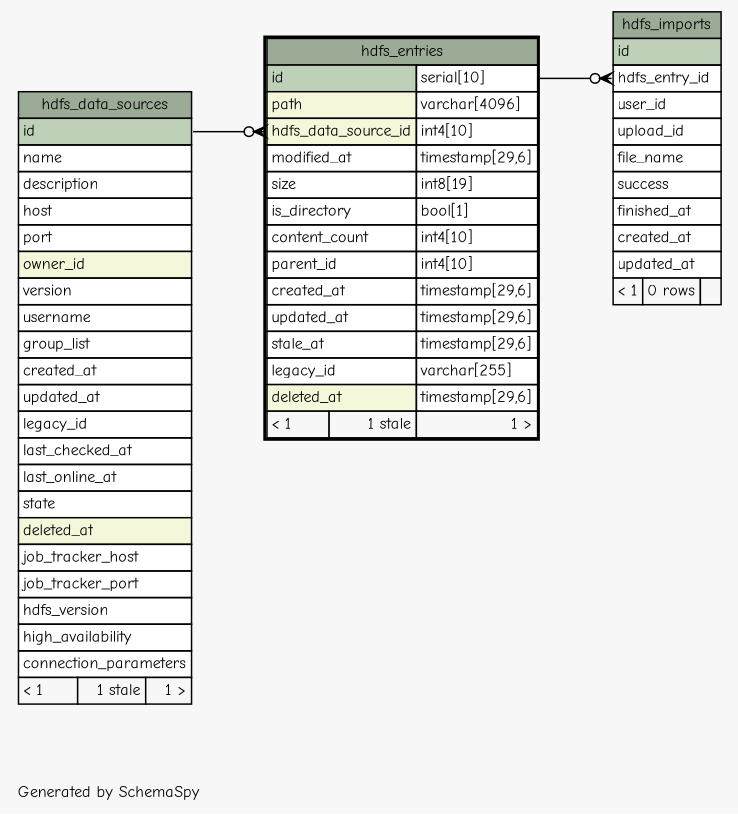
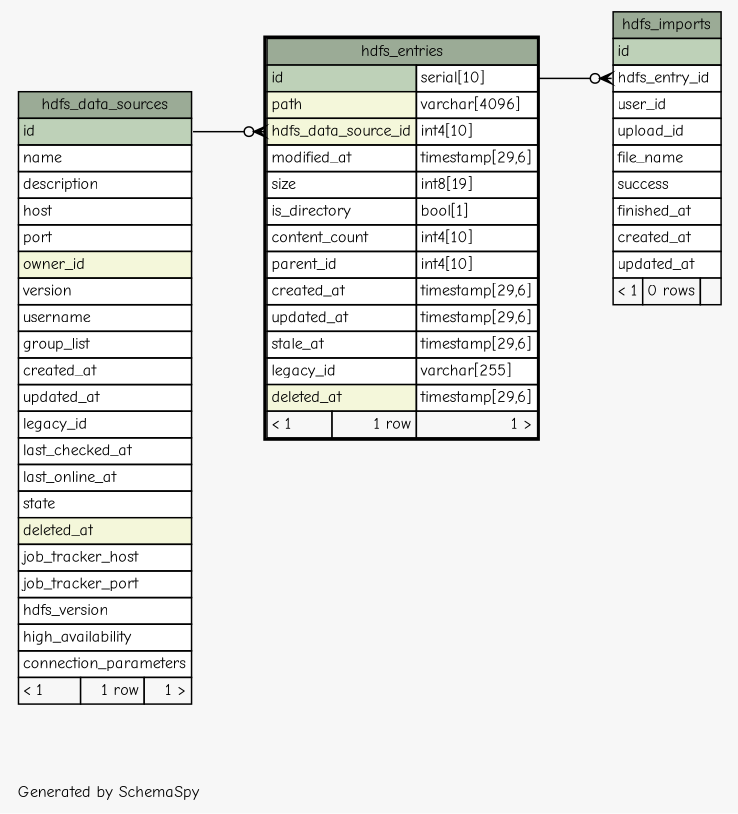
  digraph {
    bgcolor="#f7f7f7"
    fontname="Comic Neue"
    fontsize=11
    label="\nGenerated by SchemaSpy"
    labeljust=l
    nodesep=0.18
    rankdir=RL
    ranksep=0.46
    node [fontname="Comic Neue" fontsize=11 shape=plaintext]
    edge [arrowhead=none arrowsize=0.8 arrowtail=crowodot dir=back fontname="Comic Neue"]
-   n1 [label=<     <TABLE BORDER="0" CELLBORDER="1" CELLSPACING="0" BGCOLOR="#ffffff">       <TR><TD COLSPAN="3" BGCOLOR="#9bab96" ALIGN="CENTER">hdfs_data_sources</TD></TR>       <TR><TD PORT="id" COLSPAN="3" BGCOLOR="#bed1b8" ALIGN="LEFT">id</TD></TR>       <TR><TD PORT="name" COLSPAN="3" ALIGN="LEFT">name</TD></TR>       <TR><TD PORT="description" COLSPAN="3" ALIGN="LEFT">description</TD></TR>       <TR><TD PORT="host" COLSPAN="3" ALIGN="LEFT">host</TD></TR>       <TR><TD PORT="port" COLSPAN="3" ALIGN="LEFT">port</TD></TR>       <TR><TD PORT="owner_id" COLSPAN="3" BGCOLOR="#f4f7da" ALIGN="LEFT">owner_id</TD></TR>       <TR><TD PORT="version" COLSPAN="3" ALIGN="LEFT">version</TD></TR>       <TR><TD PORT="username" COLSPAN="3" ALIGN="LEFT">username</TD></TR>       <TR><TD PORT="group_list" COLSPAN="3" ALIGN="LEFT">group_list</TD></TR>       <TR><TD PORT="created_at" COLSPAN="3" ALIGN="LEFT">created_at</TD></TR>       <TR><TD PORT="updated_at" COLSPAN="3" ALIGN="LEFT">updated_at</TD></TR>       <TR><TD PORT="legacy_id" COLSPAN="3" ALIGN="LEFT">legacy_id</TD></TR>       <TR><TD PORT="last_checked_at" COLSPAN="3" ALIGN="LEFT">last_checked_at</TD></TR>       <TR><TD PORT="last_online_at" COLSPAN="3" ALIGN="LEFT">last_online_at</TD></TR>       <TR><TD PORT="state" COLSPAN="3" ALIGN="LEFT">state</TD></TR>       <TR><TD PORT="deleted_at" COLSPAN="3" BGCOLOR="#f4f7da" ALIGN="LEFT">deleted_at</TD></TR>       <TR><TD PORT="job_tracker_host" COLSPAN="3" ALIGN="LEFT">job_tracker_host</TD></TR>       <TR><TD PORT="job_tracker_port" COLSPAN="3" ALIGN="LEFT">job_tracker_port</TD></TR>       <TR><TD PORT="hdfs_version" COLSPAN="3" ALIGN="LEFT">hdfs_version</TD></TR>       <TR><TD PORT="high_availability" COLSPAN="3" ALIGN="LEFT">high_availability</TD></TR>       <TR><TD PORT="connection_parameters" COLSPAN="3" ALIGN="LEFT">connection_parameters</TD></TR>       <TR><TD ALIGN="LEFT" BGCOLOR="#f7f7f7">&lt; 1</TD><TD ALIGN="RIGHT" BGCOLOR="#f7f7f7">1 stale</TD><TD ALIGN="RIGHT" BGCOLOR="#f7f7f7">1 &gt;</TD></TR>     </TABLE>>]
-   n2 [label=<     <TABLE BORDER="2" CELLBORDER="1" CELLSPACING="0" BGCOLOR="#ffffff">       <TR><TD COLSPAN="3" BGCOLOR="#9bab96" ALIGN="CENTER">hdfs_entries</TD></TR>       <TR><TD PORT="id" COLSPAN="2" BGCOLOR="#bed1b8" ALIGN="LEFT">id</TD><TD PORT="id.type" ALIGN="LEFT">serial[10]</TD></TR>       <TR><TD PORT="path" COLSPAN="2" BGCOLOR="#f4f7da" ALIGN="LEFT">path</TD><TD PORT="path.type" ALIGN="LEFT">varchar[4096]</TD></TR>       <TR><TD PORT="hdfs_data_source_id" COLSPAN="2" BGCOLOR="#f4f7da" ALIGN="LEFT">hdfs_data_source_id</TD><TD PORT="hdfs_data_source_id.type" ALIGN="LEFT">int4[10]</TD></TR>       <TR><TD PORT="modified_at" COLSPAN="2" ALIGN="LEFT">modified_at</TD><TD PORT="modified_at.type" ALIGN="LEFT">timestamp[29,6]</TD></TR>       <TR><TD PORT="size" COLSPAN="2" ALIGN="LEFT">size</TD><TD PORT="size.type" ALIGN="LEFT">int8[19]</TD></TR>       <TR><TD PORT="is_directory" COLSPAN="2" ALIGN="LEFT">is_directory</TD><TD PORT="is_directory.type" ALIGN="LEFT">bool[1]</TD></TR>       <TR><TD PORT="content_count" COLSPAN="2" ALIGN="LEFT">content_count</TD><TD PORT="content_count.type" ALIGN="LEFT">int4[10]</TD></TR>       <TR><TD PORT="parent_id" COLSPAN="2" ALIGN="LEFT">parent_id</TD><TD PORT="parent_id.type" ALIGN="LEFT">int4[10]</TD></TR>       <TR><TD PORT="created_at" COLSPAN="2" ALIGN="LEFT">created_at</TD><TD PORT="created_at.type" ALIGN="LEFT">timestamp[29,6]</TD></TR>       <TR><TD PORT="updated_at" COLSPAN="2" ALIGN="LEFT">updated_at</TD><TD PORT="updated_at.type" ALIGN="LEFT">timestamp[29,6]</TD></TR>       <TR><TD PORT="stale_at" COLSPAN="2" ALIGN="LEFT">stale_at</TD><TD PORT="stale_at.type" ALIGN="LEFT">timestamp[29,6]</TD></TR>       <TR><TD PORT="legacy_id" COLSPAN="2" ALIGN="LEFT">legacy_id</TD><TD PORT="legacy_id.type" ALIGN="LEFT">varchar[255]</TD></TR>       <TR><TD PORT="deleted_at" COLSPAN="2" BGCOLOR="#f4f7da" ALIGN="LEFT">deleted_at</TD><TD PORT="deleted_at.type" ALIGN="LEFT">timestamp[29,6]</TD></TR>       <TR><TD ALIGN="LEFT" BGCOLOR="#f7f7f7">&lt; 1</TD><TD ALIGN="RIGHT" BGCOLOR="#f7f7f7">1 stale</TD><TD ALIGN="RIGHT" BGCOLOR="#f7f7f7">1 &gt;</TD></TR>     </TABLE>>]
+   n1 [label=<     <TABLE BORDER="0" CELLBORDER="1" CELLSPACING="0" BGCOLOR="#ffffff">       <TR><TD COLSPAN="3" BGCOLOR="#9bab96" ALIGN="CENTER">hdfs_data_sources</TD></TR>       <TR><TD PORT="id" COLSPAN="3" BGCOLOR="#bed1b8" ALIGN="LEFT">id</TD></TR>       <TR><TD PORT="name" COLSPAN="3" ALIGN="LEFT">name</TD></TR>       <TR><TD PORT="description" COLSPAN="3" ALIGN="LEFT">description</TD></TR>       <TR><TD PORT="host" COLSPAN="3" ALIGN="LEFT">host</TD></TR>       <TR><TD PORT="port" COLSPAN="3" ALIGN="LEFT">port</TD></TR>       <TR><TD PORT="owner_id" COLSPAN="3" BGCOLOR="#f4f7da" ALIGN="LEFT">owner_id</TD></TR>       <TR><TD PORT="version" COLSPAN="3" ALIGN="LEFT">version</TD></TR>       <TR><TD PORT="username" COLSPAN="3" ALIGN="LEFT">username</TD></TR>       <TR><TD PORT="group_list" COLSPAN="3" ALIGN="LEFT">group_list</TD></TR>       <TR><TD PORT="created_at" COLSPAN="3" ALIGN="LEFT">created_at</TD></TR>       <TR><TD PORT="updated_at" COLSPAN="3" ALIGN="LEFT">updated_at</TD></TR>       <TR><TD PORT="legacy_id" COLSPAN="3" ALIGN="LEFT">legacy_id</TD></TR>       <TR><TD PORT="last_checked_at" COLSPAN="3" ALIGN="LEFT">last_checked_at</TD></TR>       <TR><TD PORT="last_online_at" COLSPAN="3" ALIGN="LEFT">last_online_at</TD></TR>       <TR><TD PORT="state" COLSPAN="3" ALIGN="LEFT">state</TD></TR>       <TR><TD PORT="deleted_at" COLSPAN="3" BGCOLOR="#f4f7da" ALIGN="LEFT">deleted_at</TD></TR>       <TR><TD PORT="job_tracker_host" COLSPAN="3" ALIGN="LEFT">job_tracker_host</TD></TR>       <TR><TD PORT="job_tracker_port" COLSPAN="3" ALIGN="LEFT">job_tracker_port</TD></TR>       <TR><TD PORT="hdfs_version" COLSPAN="3" ALIGN="LEFT">hdfs_version</TD></TR>       <TR><TD PORT="high_availability" COLSPAN="3" ALIGN="LEFT">high_availability</TD></TR>       <TR><TD PORT="connection_parameters" COLSPAN="3" ALIGN="LEFT">connection_parameters</TD></TR>       <TR><TD ALIGN="LEFT" BGCOLOR="#f7f7f7">&lt; 1</TD><TD ALIGN="RIGHT" BGCOLOR="#f7f7f7">1 row</TD><TD ALIGN="RIGHT" BGCOLOR="#f7f7f7">1 &gt;</TD></TR>     </TABLE>>]
+   n2 [label=<     <TABLE BORDER="2" CELLBORDER="1" CELLSPACING="0" BGCOLOR="#ffffff">       <TR><TD COLSPAN="3" BGCOLOR="#9bab96" ALIGN="CENTER">hdfs_entries</TD></TR>       <TR><TD PORT="id" COLSPAN="2" BGCOLOR="#bed1b8" ALIGN="LEFT">id</TD><TD PORT="id.type" ALIGN="LEFT">serial[10]</TD></TR>       <TR><TD PORT="path" COLSPAN="2" BGCOLOR="#f4f7da" ALIGN="LEFT">path</TD><TD PORT="path.type" ALIGN="LEFT">varchar[4096]</TD></TR>       <TR><TD PORT="hdfs_data_source_id" COLSPAN="2" BGCOLOR="#f4f7da" ALIGN="LEFT">hdfs_data_source_id</TD><TD PORT="hdfs_data_source_id.type" ALIGN="LEFT">int4[10]</TD></TR>       <TR><TD PORT="modified_at" COLSPAN="2" ALIGN="LEFT">modified_at</TD><TD PORT="modified_at.type" ALIGN="LEFT">timestamp[29,6]</TD></TR>       <TR><TD PORT="size" COLSPAN="2" ALIGN="LEFT">size</TD><TD PORT="size.type" ALIGN="LEFT">int8[19]</TD></TR>       <TR><TD PORT="is_directory" COLSPAN="2" ALIGN="LEFT">is_directory</TD><TD PORT="is_directory.type" ALIGN="LEFT">bool[1]</TD></TR>       <TR><TD PORT="content_count" COLSPAN="2" ALIGN="LEFT">content_count</TD><TD PORT="content_count.type" ALIGN="LEFT">int4[10]</TD></TR>       <TR><TD PORT="parent_id" COLSPAN="2" ALIGN="LEFT">parent_id</TD><TD PORT="parent_id.type" ALIGN="LEFT">int4[10]</TD></TR>       <TR><TD PORT="created_at" COLSPAN="2" ALIGN="LEFT">created_at</TD><TD PORT="created_at.type" ALIGN="LEFT">timestamp[29,6]</TD></TR>       <TR><TD PORT="updated_at" COLSPAN="2" ALIGN="LEFT">updated_at</TD><TD PORT="updated_at.type" ALIGN="LEFT">timestamp[29,6]</TD></TR>       <TR><TD PORT="stale_at" COLSPAN="2" ALIGN="LEFT">stale_at</TD><TD PORT="stale_at.type" ALIGN="LEFT">timestamp[29,6]</TD></TR>       <TR><TD PORT="legacy_id" COLSPAN="2" ALIGN="LEFT">legacy_id</TD><TD PORT="legacy_id.type" ALIGN="LEFT">varchar[255]</TD></TR>       <TR><TD PORT="deleted_at" COLSPAN="2" BGCOLOR="#f4f7da" ALIGN="LEFT">deleted_at</TD><TD PORT="deleted_at.type" ALIGN="LEFT">timestamp[29,6]</TD></TR>       <TR><TD ALIGN="LEFT" BGCOLOR="#f7f7f7">&lt; 1</TD><TD ALIGN="RIGHT" BGCOLOR="#f7f7f7">1 row</TD><TD ALIGN="RIGHT" BGCOLOR="#f7f7f7">1 &gt;</TD></TR>     </TABLE>>]
    n3 [label=<     <TABLE BORDER="0" CELLBORDER="1" CELLSPACING="0" BGCOLOR="#ffffff">       <TR><TD COLSPAN="3" BGCOLOR="#9bab96" ALIGN="CENTER">hdfs_imports</TD></TR>       <TR><TD PORT="id" COLSPAN="3" BGCOLOR="#bed1b8" ALIGN="LEFT">id</TD></TR>       <TR><TD PORT="hdfs_entry_id" COLSPAN="3" ALIGN="LEFT">hdfs_entry_id</TD></TR>       <TR><TD PORT="user_id" COLSPAN="3" ALIGN="LEFT">user_id</TD></TR>       <TR><TD PORT="upload_id" COLSPAN="3" ALIGN="LEFT">upload_id</TD></TR>       <TR><TD PORT="file_name" COLSPAN="3" ALIGN="LEFT">file_name</TD></TR>       <TR><TD PORT="success" COLSPAN="3" ALIGN="LEFT">success</TD></TR>       <TR><TD PORT="finished_at" COLSPAN="3" ALIGN="LEFT">finished_at</TD></TR>       <TR><TD PORT="created_at" COLSPAN="3" ALIGN="LEFT">created_at</TD></TR>       <TR><TD PORT="updated_at" COLSPAN="3" ALIGN="LEFT">updated_at</TD></TR>       <TR><TD ALIGN="LEFT" BGCOLOR="#f7f7f7">&lt; 1</TD><TD ALIGN="RIGHT" BGCOLOR="#f7f7f7">0 rows</TD><TD ALIGN="RIGHT" BGCOLOR="#f7f7f7">  </TD></TR>     </TABLE>>]
    n2 -> n1 [headport="id:e" tailport="hdfs_data_source_id:w"]
    n3 -> n2 [headport="id.type:e" tailport="hdfs_entry_id:w"]
  }
